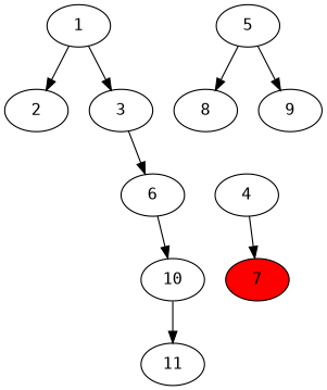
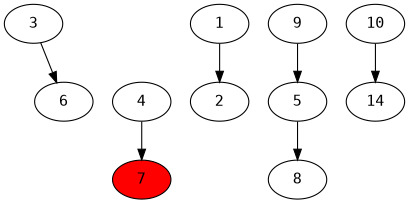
  digraph {
    fontname="DejaVu Sans Mono"
    ordering=out
    node [fontname="DejaVu Sans Mono"]
    edge [fontname="DejaVu Sans Mono"]
    n1 [label=C style=invis]
    1
    2
    3
    6
    4
    7 [fillcolor=red style=filled]
    5
    8
    9
    10
-   11
+   11 [label=14]
    1 -> 2
-   1 -> 3
    3 -> n1 [style=invis]
    3 -> 6
    6 -> n1 [style=invis]
-   6 -> 10
    4 -> n1 [style=invis]
    4 -> 7
    5 -> 8
-   5 -> 9
+   9 -> 5
    10 -> 11
  }
